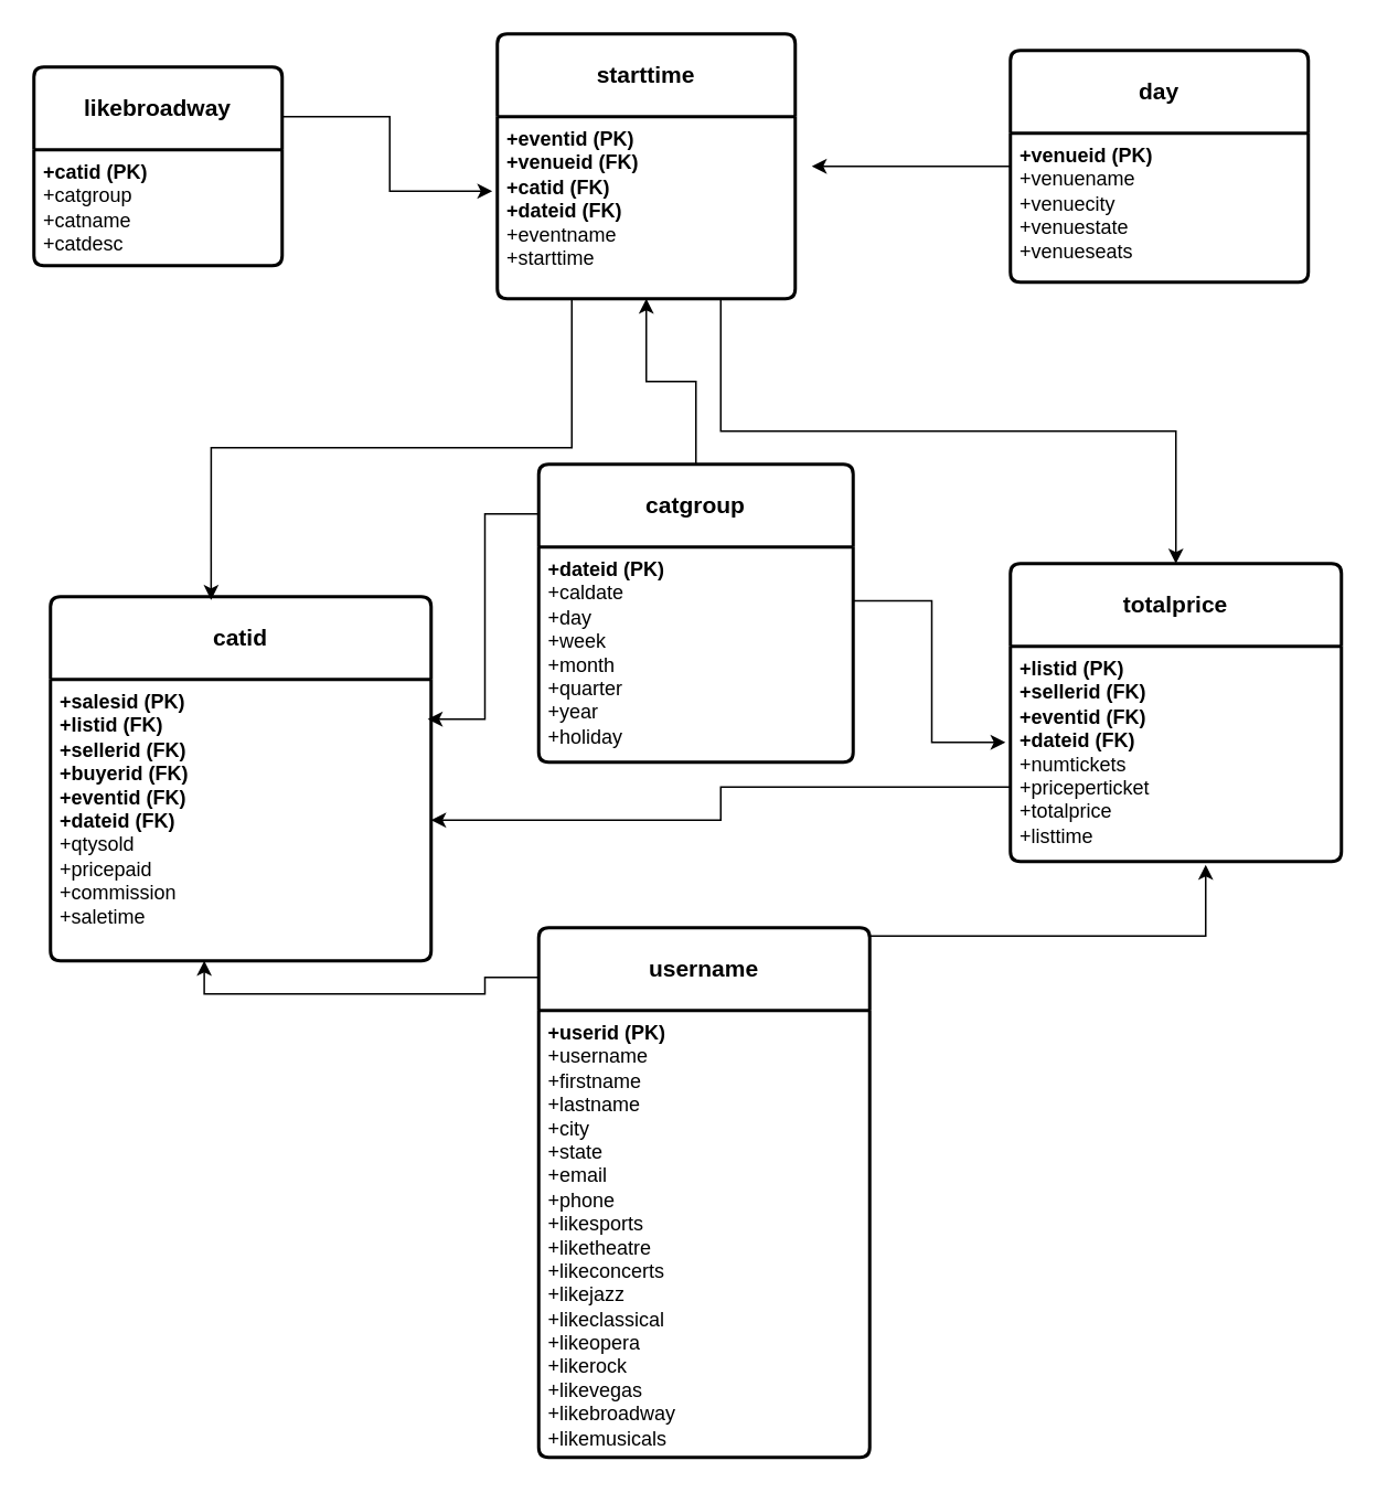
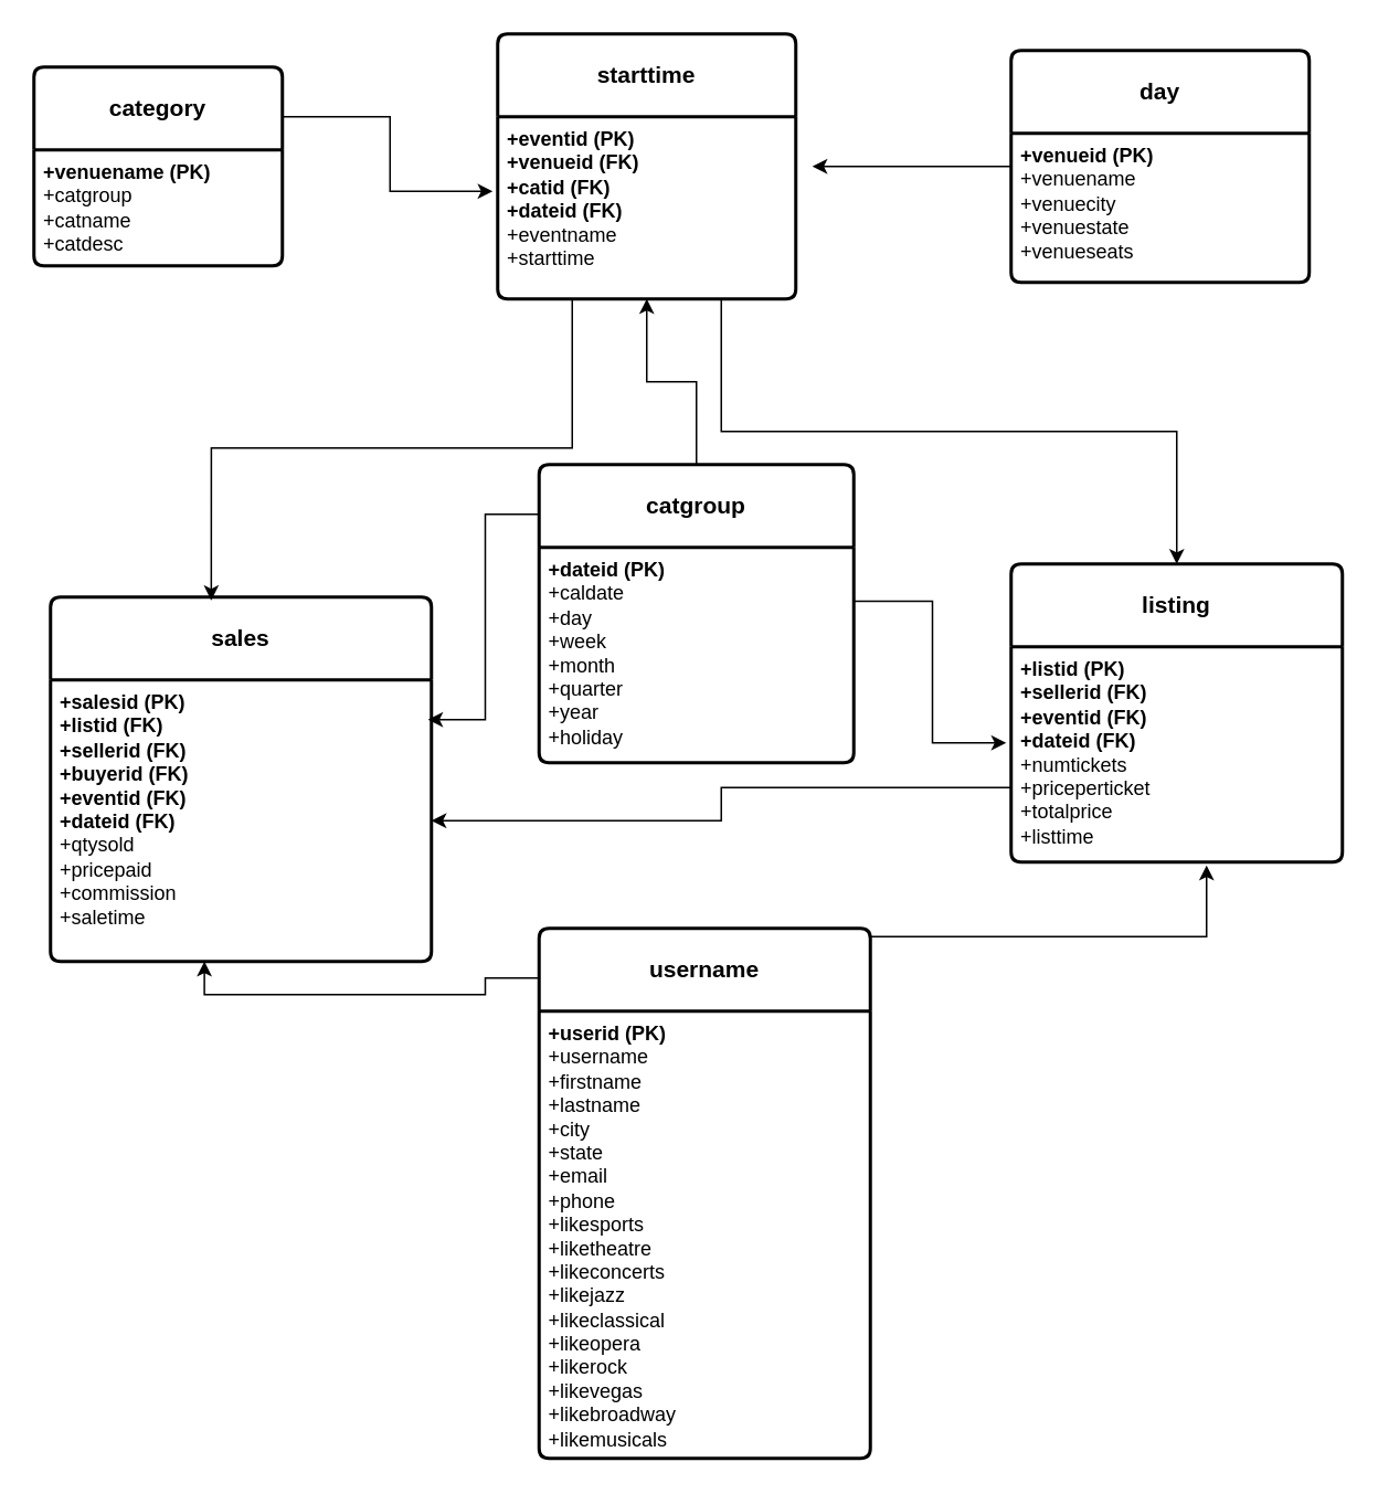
  <mxCell id="0" />
  <mxCell id="1" parent="0" />
  <mxCell id="2" value="&lt;b&gt;starttime&lt;/b&gt;" style="swimlane;childLayout=stackLayout;horizontal=1;startSize=50;horizontalStack=0;rounded=1;fontSize=14;fontStyle=0;strokeWidth=2;resizeParent=0;resizeLast=1;shadow=0;dashed=0;align=center;arcSize=4;whiteSpace=wrap;html=1;" vertex="1" parent="1"><mxGeometry x="300" y="20" width="180" height="160" as="geometry" /></mxCell>
  <mxCell id="3" value="&lt;b&gt;+eventid (PK)&lt;br&gt;+venueid (FK)&lt;br&gt;+catid (FK)&lt;br&gt;+dateid (FK)&lt;/b&gt;&lt;br&gt;+eventname&lt;br&gt;+starttime" style="align=left;strokeColor=none;fillColor=none;spacingLeft=4;fontSize=12;verticalAlign=top;resizable=0;rotatable=0;part=1;html=1;" vertex="1" parent="2"><mxGeometry y="50" width="180" height="110" as="geometry" /></mxCell>
- <mxCell id="4" value="&lt;b&gt;likebroadway&lt;/b&gt;" style="swimlane;childLayout=stackLayout;horizontal=1;startSize=50;horizontalStack=0;rounded=1;fontSize=14;fontStyle=0;strokeWidth=2;resizeParent=0;resizeLast=1;shadow=0;dashed=0;align=center;arcSize=4;whiteSpace=wrap;html=1;" vertex="1" parent="1"><mxGeometry x="20" y="40" width="150" height="120" as="geometry" /></mxCell>
- <mxCell id="5" value="&lt;b&gt;+catid (PK)&lt;/b&gt;&lt;br&gt;+catgroup&lt;br&gt;+catname&lt;br&gt;+catdesc" style="align=left;strokeColor=none;fillColor=none;spacingLeft=4;fontSize=12;verticalAlign=top;resizable=0;rotatable=0;part=1;html=1;" vertex="1" parent="4"><mxGeometry y="50" width="150" height="70" as="geometry" /></mxCell>
+ <mxCell id="4" value="&lt;b&gt;category&lt;/b&gt;" style="swimlane;childLayout=stackLayout;horizontal=1;startSize=50;horizontalStack=0;rounded=1;fontSize=14;fontStyle=0;strokeWidth=2;resizeParent=0;resizeLast=1;shadow=0;dashed=0;align=center;arcSize=4;whiteSpace=wrap;html=1;" vertex="1" parent="1"><mxGeometry x="20" y="40" width="150" height="120" as="geometry" /></mxCell>
+ <mxCell id="5" value="&lt;b&gt;+venuename (PK)&lt;/b&gt;&lt;br&gt;+catgroup&lt;br&gt;+catname&lt;br&gt;+catdesc" style="align=left;strokeColor=none;fillColor=none;spacingLeft=4;fontSize=12;verticalAlign=top;resizable=0;rotatable=0;part=1;html=1;" vertex="1" parent="4"><mxGeometry y="50" width="150" height="70" as="geometry" /></mxCell>
  <mxCell id="6" style="edgeStyle=orthogonalEdgeStyle;rounded=0;orthogonalLoop=1;jettySize=auto;html=1;exitX=0;exitY=0.75;exitDx=0;exitDy=0;entryX=1;entryY=0.5;entryDx=0;entryDy=0;" edge="1" parent="1" source="7" target="18"><mxGeometry relative="1" as="geometry" /></mxCell>
- <mxCell id="7" value="&lt;b&gt;totalprice&lt;/b&gt;" style="swimlane;childLayout=stackLayout;horizontal=1;startSize=50;horizontalStack=0;rounded=1;fontSize=14;fontStyle=0;strokeWidth=2;resizeParent=0;resizeLast=1;shadow=0;dashed=0;align=center;arcSize=4;whiteSpace=wrap;html=1;" vertex="1" parent="1"><mxGeometry x="610" y="340" width="200" height="180" as="geometry" /></mxCell>
+ <mxCell id="7" value="&lt;b&gt;listing&lt;/b&gt;" style="swimlane;childLayout=stackLayout;horizontal=1;startSize=50;horizontalStack=0;rounded=1;fontSize=14;fontStyle=0;strokeWidth=2;resizeParent=0;resizeLast=1;shadow=0;dashed=0;align=center;arcSize=4;whiteSpace=wrap;html=1;" vertex="1" parent="1"><mxGeometry x="610" y="340" width="200" height="180" as="geometry" /></mxCell>
  <mxCell id="8" value="&lt;b&gt;+listid (PK)&lt;br&gt;+sellerid (FK)&lt;br&gt;+eventid (FK)&lt;br&gt;+dateid (FK)&lt;/b&gt;&lt;br&gt;+numtickets&lt;br&gt;+priceperticket&lt;br&gt;+totalprice&lt;br&gt;+listtime" style="align=left;strokeColor=none;fillColor=none;spacingLeft=4;fontSize=12;verticalAlign=top;resizable=0;rotatable=0;part=1;html=1;" vertex="1" parent="7"><mxGeometry y="50" width="200" height="130" as="geometry" /></mxCell>
  <mxCell id="9" style="edgeStyle=orthogonalEdgeStyle;rounded=0;orthogonalLoop=1;jettySize=auto;html=1;" edge="1" parent="1" source="10" target="3"><mxGeometry relative="1" as="geometry" /></mxCell>
  <mxCell id="10" value="&lt;b&gt;catgroup&lt;/b&gt;" style="swimlane;childLayout=stackLayout;horizontal=1;startSize=50;horizontalStack=0;rounded=1;fontSize=14;fontStyle=0;strokeWidth=2;resizeParent=0;resizeLast=1;shadow=0;dashed=0;align=center;arcSize=4;whiteSpace=wrap;html=1;" vertex="1" parent="1"><mxGeometry x="325" y="280" width="190" height="180" as="geometry" /></mxCell>
  <mxCell id="11" value="&lt;b&gt;+dateid (PK)&lt;/b&gt;&lt;br&gt;+caldate&lt;br&gt;+day&lt;br&gt;+week&lt;br&gt;+month&lt;br&gt;+quarter&lt;br&gt;+year&lt;br&gt;+holiday" style="align=left;strokeColor=none;fillColor=none;spacingLeft=4;fontSize=12;verticalAlign=top;resizable=0;rotatable=0;part=1;html=1;" vertex="1" parent="10"><mxGeometry y="50" width="190" height="130" as="geometry" /></mxCell>
  <mxCell id="12" value="&lt;b&gt;username&lt;/b&gt;" style="swimlane;childLayout=stackLayout;horizontal=1;startSize=50;horizontalStack=0;rounded=1;fontSize=14;fontStyle=0;strokeWidth=2;resizeParent=0;resizeLast=1;shadow=0;dashed=0;align=center;arcSize=4;whiteSpace=wrap;html=1;" vertex="1" parent="1"><mxGeometry x="325" y="560" width="200" height="320" as="geometry" /></mxCell>
  <mxCell id="13" value="&lt;b&gt;+userid (PK)&lt;/b&gt;&lt;br&gt;+username&lt;br&gt;+firstname&lt;br&gt;+lastname&lt;br&gt;+city&lt;br&gt;+state&lt;br&gt;+email&lt;br&gt;+phone&lt;br&gt;+likesports&lt;br&gt;+liketheatre&lt;br&gt;+likeconcerts&lt;br&gt;+likejazz&lt;br&gt;+likeclassical&lt;br&gt;+likeopera&lt;br&gt;+likerock&lt;br&gt;+likevegas&lt;br&gt;+likebroadway&lt;br&gt;+likemusicals" style="align=left;strokeColor=none;fillColor=none;spacingLeft=4;fontSize=12;verticalAlign=top;resizable=0;rotatable=0;part=1;html=1;" vertex="1" parent="12"><mxGeometry y="50" width="200" height="270" as="geometry" /></mxCell>
  <mxCell id="14" style="edgeStyle=orthogonalEdgeStyle;rounded=0;orthogonalLoop=1;jettySize=auto;html=1;" edge="1" parent="1" source="15"><mxGeometry relative="1" as="geometry"><mxPoint x="490" y="100" as="targetPoint" /></mxGeometry></mxCell>
  <mxCell id="15" value="&lt;b&gt;day&lt;/b&gt;" style="swimlane;childLayout=stackLayout;horizontal=1;startSize=50;horizontalStack=0;rounded=1;fontSize=14;fontStyle=0;strokeWidth=2;resizeParent=0;resizeLast=1;shadow=0;dashed=0;align=center;arcSize=4;whiteSpace=wrap;html=1;" vertex="1" parent="1"><mxGeometry x="610" y="30" width="180" height="140" as="geometry" /></mxCell>
  <mxCell id="16" value="&lt;b&gt;+venueid (PK)&lt;/b&gt;&lt;br&gt;+venuename&lt;br&gt;+venuecity&lt;br&gt;+venuestate&lt;br&gt;+venueseats" style="align=left;strokeColor=none;fillColor=none;spacingLeft=4;fontSize=12;verticalAlign=top;resizable=0;rotatable=0;part=1;html=1;" vertex="1" parent="15"><mxGeometry y="50" width="180" height="90" as="geometry" /></mxCell>
- <mxCell id="17" value="&lt;b&gt;catid&lt;/b&gt;" style="swimlane;childLayout=stackLayout;horizontal=1;startSize=50;horizontalStack=0;rounded=1;fontSize=14;fontStyle=0;strokeWidth=2;resizeParent=0;resizeLast=1;shadow=0;dashed=0;align=center;arcSize=4;whiteSpace=wrap;html=1;" vertex="1" parent="1"><mxGeometry x="30" y="360" width="230" height="220" as="geometry" /></mxCell>
+ <mxCell id="17" value="&lt;b&gt;sales&lt;/b&gt;" style="swimlane;childLayout=stackLayout;horizontal=1;startSize=50;horizontalStack=0;rounded=1;fontSize=14;fontStyle=0;strokeWidth=2;resizeParent=0;resizeLast=1;shadow=0;dashed=0;align=center;arcSize=4;whiteSpace=wrap;html=1;" vertex="1" parent="1"><mxGeometry x="30" y="360" width="230" height="220" as="geometry" /></mxCell>
  <mxCell id="18" value="&lt;b&gt;+salesid (PK)&lt;/b&gt;&lt;br&gt;&lt;b&gt;+listid (FK)&lt;/b&gt;&lt;br&gt;&lt;b&gt;+sellerid (FK)&lt;/b&gt;&lt;br&gt;&lt;b&gt;+buyerid (FK)&lt;/b&gt;&lt;br&gt;&lt;b&gt;+eventid (FK)&lt;/b&gt;&lt;br&gt;&lt;b&gt;+dateid (FK)&lt;/b&gt;&lt;br&gt;+qtysold&lt;br&gt;+pricepaid&lt;br&gt;+commission&lt;br&gt;+saletime" style="align=left;strokeColor=none;fillColor=none;spacingLeft=4;fontSize=12;verticalAlign=top;resizable=0;rotatable=0;part=1;html=1;" vertex="1" parent="17"><mxGeometry y="50" width="230" height="170" as="geometry" /></mxCell>
  <mxCell id="19" style="edgeStyle=orthogonalEdgeStyle;rounded=0;orthogonalLoop=1;jettySize=auto;html=1;exitX=1;exitY=0;exitDx=0;exitDy=0;entryX=-0.017;entryY=0.409;entryDx=0;entryDy=0;entryPerimeter=0;" edge="1" parent="1" source="5" target="3"><mxGeometry relative="1" as="geometry" /></mxCell>
  <mxCell id="20" style="edgeStyle=orthogonalEdgeStyle;rounded=0;orthogonalLoop=1;jettySize=auto;html=1;exitX=1;exitY=0.25;exitDx=0;exitDy=0;entryX=-0.015;entryY=0.446;entryDx=0;entryDy=0;entryPerimeter=0;" edge="1" parent="1" source="11" target="8"><mxGeometry relative="1" as="geometry" /></mxCell>
  <mxCell id="21" style="edgeStyle=orthogonalEdgeStyle;rounded=0;orthogonalLoop=1;jettySize=auto;html=1;exitX=0;exitY=0;exitDx=0;exitDy=0;entryX=0.991;entryY=0.141;entryDx=0;entryDy=0;entryPerimeter=0;" edge="1" parent="1" source="11" target="18"><mxGeometry relative="1" as="geometry" /></mxCell>
  <mxCell id="22" style="edgeStyle=orthogonalEdgeStyle;rounded=0;orthogonalLoop=1;jettySize=auto;html=1;exitX=0;exitY=0;exitDx=0;exitDy=0;entryX=0.404;entryY=1;entryDx=0;entryDy=0;entryPerimeter=0;" edge="1" parent="1" source="13" target="18"><mxGeometry relative="1" as="geometry" /></mxCell>
  <mxCell id="23" style="edgeStyle=orthogonalEdgeStyle;rounded=0;orthogonalLoop=1;jettySize=auto;html=1;exitX=1;exitY=0;exitDx=0;exitDy=0;entryX=0.59;entryY=1.015;entryDx=0;entryDy=0;entryPerimeter=0;" edge="1" parent="1" source="13" target="8"><mxGeometry relative="1" as="geometry" /></mxCell>
  <mxCell id="24" style="edgeStyle=orthogonalEdgeStyle;rounded=0;orthogonalLoop=1;jettySize=auto;html=1;exitX=0.75;exitY=1;exitDx=0;exitDy=0;entryX=0.5;entryY=0;entryDx=0;entryDy=0;" edge="1" parent="1" source="3" target="7"><mxGeometry relative="1" as="geometry" /></mxCell>
  <mxCell id="25" style="edgeStyle=orthogonalEdgeStyle;rounded=0;orthogonalLoop=1;jettySize=auto;html=1;exitX=0.25;exitY=1;exitDx=0;exitDy=0;entryX=0.422;entryY=0.009;entryDx=0;entryDy=0;entryPerimeter=0;" edge="1" parent="1" source="3" target="17"><mxGeometry relative="1" as="geometry" /></mxCell>
